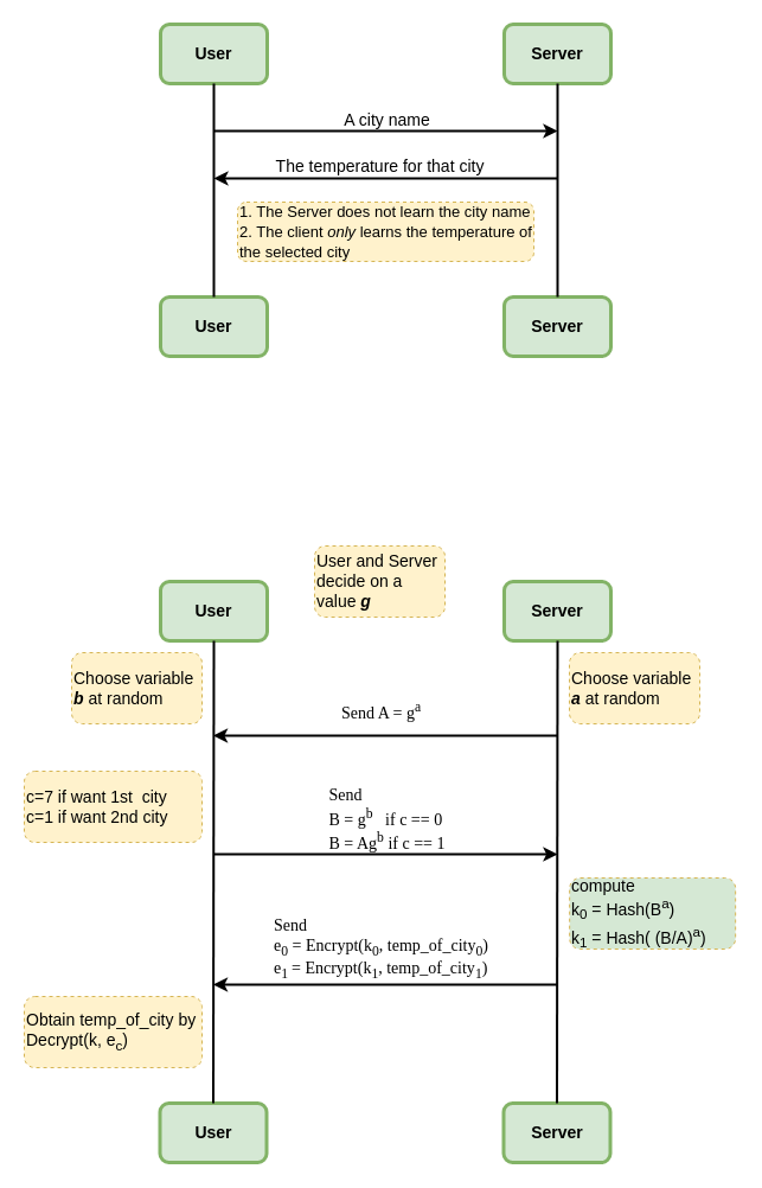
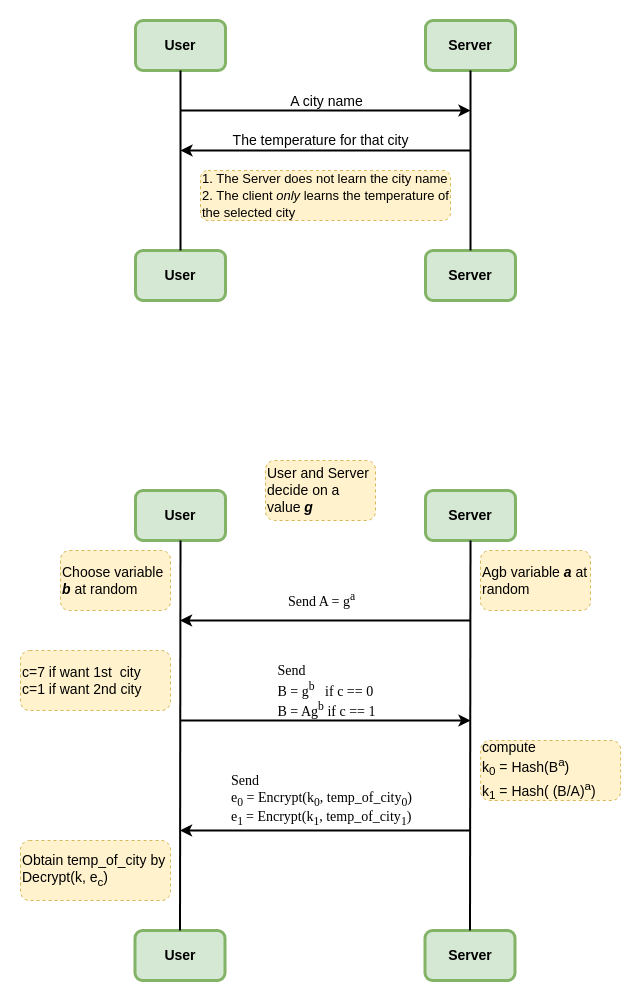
  <mxCell id="0" />
  <mxCell id="1" parent="0" />
  <mxCell id="2" value="User" style="rounded=1;whiteSpace=wrap;html=1;strokeWidth=3;fontSize=14;fontStyle=1;fillColor=#d5e8d4;strokeColor=#82b366;" vertex="1" parent="1"><mxGeometry x="135" y="20" width="90" height="50" as="geometry" /></mxCell>
  <mxCell id="3" value="Server&lt;br&gt;" style="rounded=1;whiteSpace=wrap;html=1;strokeWidth=3;fontSize=14;fontStyle=1;fillColor=#d5e8d4;strokeColor=#82b366;" vertex="1" parent="1"><mxGeometry x="425" y="20" width="90" height="50" as="geometry" /></mxCell>
  <mxCell id="4" value="User" style="rounded=1;whiteSpace=wrap;html=1;strokeWidth=3;fontSize=14;fontStyle=1;fillColor=#d5e8d4;strokeColor=#82b366;" vertex="1" parent="1"><mxGeometry x="135" y="250" width="90" height="50" as="geometry" /></mxCell>
  <mxCell id="5" value="Server&lt;br&gt;" style="rounded=1;whiteSpace=wrap;html=1;strokeWidth=3;fontSize=14;fontStyle=1;fillColor=#d5e8d4;strokeColor=#82b366;" vertex="1" parent="1"><mxGeometry x="425" y="250" width="90" height="50" as="geometry" /></mxCell>
  <mxCell id="6" value="" style="endArrow=none;html=1;fontSize=14;entryX=0.5;entryY=1;entryDx=0;entryDy=0;exitX=0.5;exitY=0;exitDx=0;exitDy=0;strokeWidth=2;" edge="1" parent="1" source="4" target="2"><mxGeometry width="50" height="50" relative="1" as="geometry"><mxPoint x="130" y="370" as="sourcePoint" /><mxPoint x="180" y="320" as="targetPoint" /></mxGeometry></mxCell>
  <mxCell id="7" value="" style="endArrow=none;html=1;fontSize=14;exitX=0.5;exitY=0;exitDx=0;exitDy=0;strokeWidth=2;entryX=0.5;entryY=1;entryDx=0;entryDy=0;" edge="1" parent="1" source="5" target="3"><mxGeometry width="50" height="50" relative="1" as="geometry"><mxPoint x="470" y="240" as="sourcePoint" /><mxPoint x="490" y="80" as="targetPoint" /></mxGeometry></mxCell>
  <mxCell id="8" value="" style="endArrow=classic;html=1;strokeWidth=2;fontSize=14;" edge="1" parent="1"><mxGeometry width="50" height="50" relative="1" as="geometry"><mxPoint x="180" y="110" as="sourcePoint" /><mxPoint x="470" y="110" as="targetPoint" /></mxGeometry></mxCell>
  <mxCell id="9" value="A city name" style="text;html=1;resizable=0;points=[];align=center;verticalAlign=middle;labelBackgroundColor=none;fontSize=14;" vertex="1" connectable="0" parent="8"><mxGeometry x="-0.017" y="2" relative="1" as="geometry"><mxPoint x="2" y="-8" as="offset" /></mxGeometry></mxCell>
  <mxCell id="10" value="The temperature for that city" style="endArrow=classic;html=1;strokeWidth=2;fontSize=14;labelBackgroundColor=none;" edge="1" parent="1"><mxGeometry x="0.035" y="-10" width="50" height="50" relative="1" as="geometry"><mxPoint x="470" y="150" as="sourcePoint" /><mxPoint x="180" y="150" as="targetPoint" /><mxPoint as="offset" /></mxGeometry></mxCell>
  <mxCell id="11" value="&lt;font style=&quot;font-size: 13px&quot;&gt;1. The Server does not learn the city name&lt;br&gt;2. The client &lt;i&gt;only&lt;/i&gt; learns the temperature of the selected city&lt;br&gt;&lt;/font&gt;" style="rounded=1;whiteSpace=wrap;html=1;strokeWidth=1;fontSize=14;dashed=1;align=left;fillColor=#fff2cc;strokeColor=#d6b656;" vertex="1" parent="1"><mxGeometry x="200" y="170" width="250" height="50" as="geometry" /></mxCell>
  <mxCell id="12" value="User" style="rounded=1;whiteSpace=wrap;html=1;strokeWidth=3;fontSize=14;fontStyle=1;fillColor=#d5e8d4;strokeColor=#82b366;" vertex="1" parent="1"><mxGeometry x="135" y="490" width="90" height="50" as="geometry" /></mxCell>
  <mxCell id="13" value="Server&lt;br&gt;" style="rounded=1;whiteSpace=wrap;html=1;strokeWidth=3;fontSize=14;fontStyle=1;fillColor=#d5e8d4;strokeColor=#82b366;" vertex="1" parent="1"><mxGeometry x="425" y="490" width="90" height="50" as="geometry" /></mxCell>
  <mxCell id="14" value="User" style="rounded=1;whiteSpace=wrap;html=1;strokeWidth=3;fontSize=14;fontStyle=1;fillColor=#d5e8d4;strokeColor=#82b366;" vertex="1" parent="1"><mxGeometry x="134.5" y="930" width="90" height="50" as="geometry" /></mxCell>
  <mxCell id="15" value="Server&lt;br&gt;" style="rounded=1;whiteSpace=wrap;html=1;strokeWidth=3;fontSize=14;fontStyle=1;fillColor=#d5e8d4;strokeColor=#82b366;" vertex="1" parent="1"><mxGeometry x="424.5" y="930" width="90" height="50" as="geometry" /></mxCell>
  <mxCell id="16" value="" style="endArrow=none;html=1;fontSize=14;entryX=0.5;entryY=1;entryDx=0;entryDy=0;exitX=0.5;exitY=0;exitDx=0;exitDy=0;strokeWidth=2;" edge="1" source="14" target="12" parent="1"><mxGeometry width="50" height="50" relative="1" as="geometry"><mxPoint x="130" y="840" as="sourcePoint" /><mxPoint x="180" y="790" as="targetPoint" /></mxGeometry></mxCell>
  <mxCell id="17" value="" style="endArrow=none;html=1;fontSize=14;exitX=0.5;exitY=0;exitDx=0;exitDy=0;strokeWidth=2;entryX=0.5;entryY=1;entryDx=0;entryDy=0;" edge="1" source="15" target="13" parent="1"><mxGeometry width="50" height="50" relative="1" as="geometry"><mxPoint x="470" y="710" as="sourcePoint" /><mxPoint x="490" y="550" as="targetPoint" /></mxGeometry></mxCell>
  <mxCell id="18" value="&lt;font face=&quot;Verdana&quot;&gt;Send A = g&lt;sup&gt;a&lt;/sup&gt;&lt;/font&gt;" style="endArrow=classic;html=1;strokeWidth=2;fontSize=14;labelBackgroundColor=none;" edge="1" parent="1"><mxGeometry x="0.031" y="-20" width="50" height="50" relative="1" as="geometry"><mxPoint x="469.5" y="620" as="sourcePoint" /><mxPoint x="179.5" y="620" as="targetPoint" /><mxPoint as="offset" /></mxGeometry></mxCell>
- <mxCell id="19" value="Choose variable &lt;b&gt;&lt;i&gt;a&lt;/i&gt;&lt;/b&gt; at random" style="rounded=1;whiteSpace=wrap;html=1;strokeWidth=1;fontSize=14;dashed=1;align=left;fillColor=#fff2cc;strokeColor=#d6b656;" vertex="1" parent="1"><mxGeometry x="480" y="550" width="110" height="60" as="geometry" /></mxCell>
+ <mxCell id="19" value="Agb variable &lt;b&gt;&lt;i&gt;a&lt;/i&gt;&lt;/b&gt; at random" style="rounded=1;whiteSpace=wrap;html=1;strokeWidth=1;fontSize=14;dashed=1;align=left;fillColor=#fff2cc;strokeColor=#d6b656;" vertex="1" parent="1"><mxGeometry x="480" y="550" width="110" height="60" as="geometry" /></mxCell>
  <mxCell id="20" value="Choose variable &lt;b&gt;&lt;i&gt;b&lt;/i&gt;&lt;/b&gt; at random" style="rounded=1;whiteSpace=wrap;html=1;strokeWidth=1;fontSize=14;dashed=1;align=left;fillColor=#fff2cc;strokeColor=#d6b656;" vertex="1" parent="1"><mxGeometry x="60" y="550" width="110" height="60" as="geometry" /></mxCell>
  <mxCell id="21" value="User and Server decide on a value &lt;i&gt;&lt;b&gt;g&lt;/b&gt;&lt;/i&gt;" style="rounded=1;whiteSpace=wrap;html=1;strokeWidth=1;fontSize=14;dashed=1;align=left;fillColor=#fff2cc;strokeColor=#d6b656;" vertex="1" parent="1"><mxGeometry x="265" y="460" width="110" height="60" as="geometry" /></mxCell>
  <mxCell id="22" value="c=7 if want 1st&amp;nbsp; city&lt;br&gt;c=1 if want 2nd city&lt;br&gt;" style="rounded=1;whiteSpace=wrap;html=1;strokeWidth=1;fontSize=14;dashed=1;align=left;fillColor=#fff2cc;strokeColor=#d6b656;" vertex="1" parent="1"><mxGeometry x="20" y="650" width="150" height="60" as="geometry" /></mxCell>
  <mxCell id="23" value="" style="endArrow=classic;html=1;strokeWidth=2;fontSize=14;" edge="1" parent="1"><mxGeometry width="50" height="50" relative="1" as="geometry"><mxPoint x="180" y="720" as="sourcePoint" /><mxPoint x="470" y="720" as="targetPoint" /></mxGeometry></mxCell>
  <mxCell id="24" value="&lt;div style=&quot;text-align: left&quot;&gt;&lt;span style=&quot;font-family: &amp;#34;verdana&amp;#34;&quot;&gt;Send&lt;/span&gt;&lt;/div&gt;&lt;font face=&quot;Verdana&quot;&gt;&lt;div style=&quot;text-align: left&quot;&gt;&lt;span&gt;B = g&lt;/span&gt;&lt;sup&gt;b&lt;/sup&gt;&lt;span&gt;&amp;nbsp; &amp;nbsp;if c == 0&lt;/span&gt;&lt;/div&gt;&lt;div style=&quot;text-align: left&quot;&gt;&lt;span&gt;B = Ag&lt;/span&gt;&lt;sup&gt;b&lt;/sup&gt;&lt;span&gt; if c == 1&lt;/span&gt;&lt;/div&gt;&lt;/font&gt;" style="text;html=1;resizable=0;points=[];align=center;verticalAlign=middle;labelBackgroundColor=none;fontSize=14;" vertex="1" connectable="0" parent="23"><mxGeometry x="-0.017" y="2" relative="1" as="geometry"><mxPoint x="2" y="-28" as="offset" /></mxGeometry></mxCell>
- <mxCell id="25" value="compute&lt;br&gt;k&lt;sub&gt;0&lt;/sub&gt; = Hash(B&lt;sup&gt;a&lt;/sup&gt;)&lt;br&gt;k&lt;sub&gt;1&lt;/sub&gt; = Hash( (B/A)&lt;sup&gt;a&lt;/sup&gt;)&lt;br&gt;" style="rounded=1;whiteSpace=wrap;html=1;strokeWidth=1;fontSize=14;dashed=1;align=left;fillColor=#d5e8d4;strokeColor=#d6b656;" vertex="1" parent="1"><mxGeometry x="480.167" y="740" width="140" height="60" as="geometry" /></mxCell>
+ <mxCell id="25" value="compute&lt;br&gt;k&lt;sub&gt;0&lt;/sub&gt; = Hash(B&lt;sup&gt;a&lt;/sup&gt;)&lt;br&gt;k&lt;sub&gt;1&lt;/sub&gt; = Hash( (B/A)&lt;sup&gt;a&lt;/sup&gt;)&lt;br&gt;" style="rounded=1;whiteSpace=wrap;html=1;strokeWidth=1;fontSize=14;dashed=1;align=left;fillColor=#fff2cc;strokeColor=#d6b656;" vertex="1" parent="1"><mxGeometry x="480.167" y="740" width="140" height="60" as="geometry" /></mxCell>
  <mxCell id="26" value="&lt;div style=&quot;text-align: left&quot;&gt;&lt;span style=&quot;font-family: &amp;#34;verdana&amp;#34;&quot;&gt;Send&lt;/span&gt;&lt;/div&gt;&lt;font face=&quot;Verdana&quot;&gt;&lt;div style=&quot;text-align: left&quot;&gt;e&lt;sub&gt;0&lt;/sub&gt; = Encrypt(k&lt;sub&gt;0&lt;/sub&gt;, temp_of_city&lt;sub&gt;0&lt;/sub&gt;)&lt;/div&gt;&lt;div style=&quot;text-align: left&quot;&gt;e&lt;sub&gt;1&amp;nbsp;&lt;/sub&gt;= Encrypt(k&lt;sub&gt;1&lt;/sub&gt;, temp_of_city&lt;sub&gt;1&lt;/sub&gt;)&lt;br&gt;&lt;/div&gt;&lt;/font&gt;" style="endArrow=classic;html=1;strokeWidth=2;fontSize=14;labelBackgroundColor=none;" edge="1" parent="1"><mxGeometry x="0.031" y="-30" width="50" height="50" relative="1" as="geometry"><mxPoint x="469.5" y="830" as="sourcePoint" /><mxPoint x="179.5" y="830" as="targetPoint" /><mxPoint as="offset" /></mxGeometry></mxCell>
  <mxCell id="27" value="Obtain temp_of_city by&lt;br&gt;Decrypt(k, e&lt;sub&gt;c&lt;/sub&gt;)&lt;br&gt;" style="rounded=1;whiteSpace=wrap;html=1;strokeWidth=1;fontSize=14;dashed=1;align=left;fillColor=#fff2cc;strokeColor=#d6b656;" vertex="1" parent="1"><mxGeometry x="20" y="840" width="150" height="60" as="geometry" /></mxCell>
